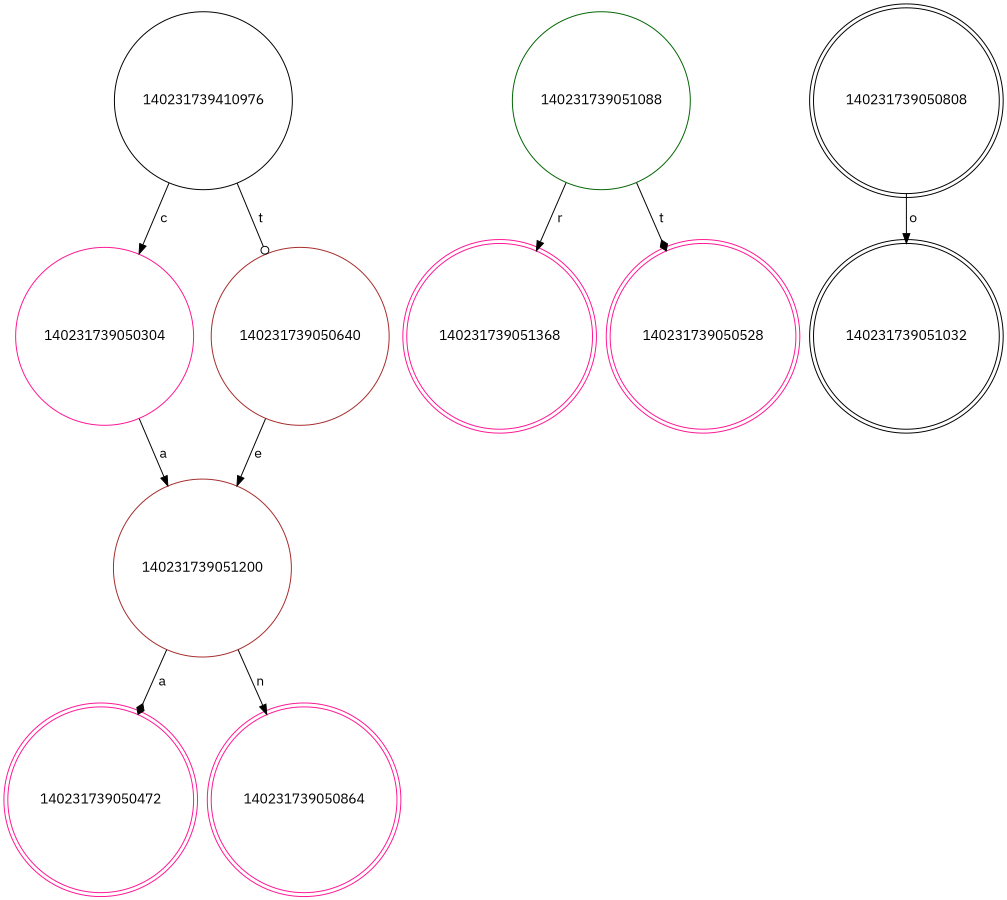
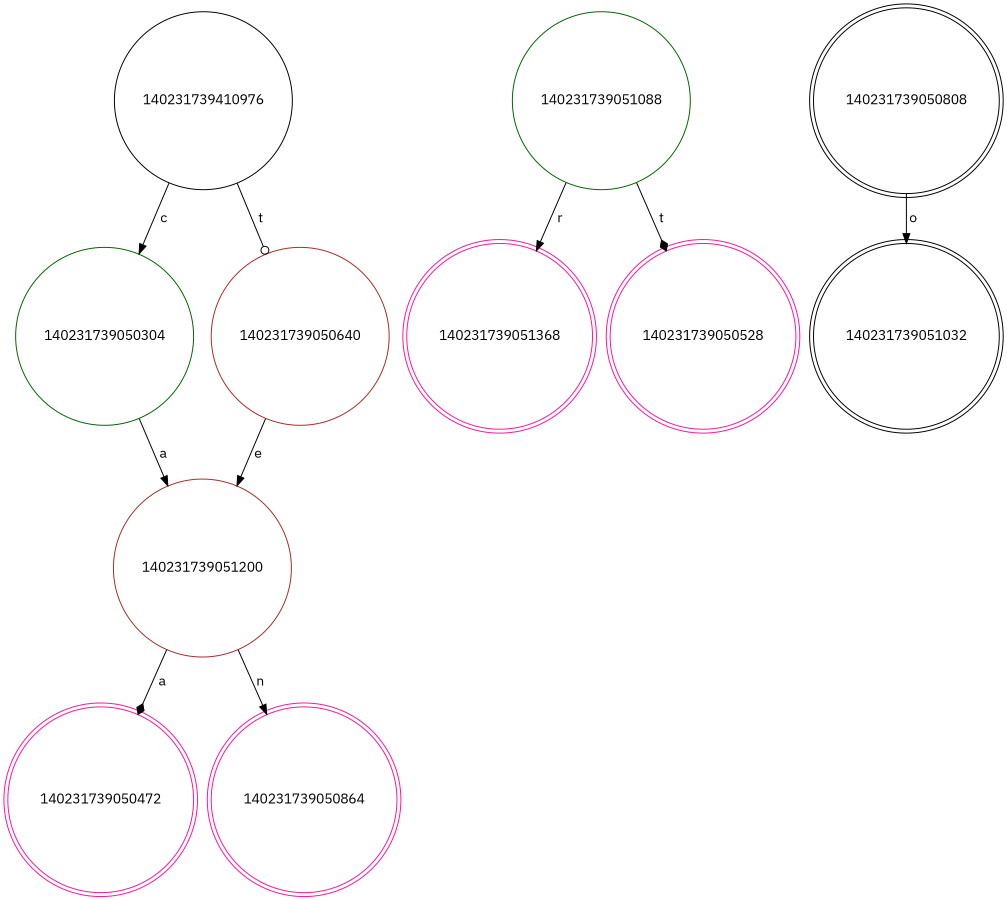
  digraph {
    fontname="IBM Plex Sans"
    node [color=deeppink fontname="IBM Plex Sans" ordering=out shape=doublecircle]
    edge [arrowhead=normal fontname="IBM Plex Sans"]
    140231739410976 [color=black shape=circle]
-   140231739050304 [shape=circle]
+   140231739050304 [color=darkgreen shape=circle]
    140231739050640 [color=brown shape=circle]
    140231739051200 [color=brown shape=circle]
    140231739051088 [color=darkgreen shape=circle]
    140231739051368
    140231739050528
    140231739050472
    140231739050864
    140231739050808 [color=black]
    140231739051032 [color=black]
    140231739410976 -> 140231739050304 [label=" c"]
    140231739410976 -> 140231739050640 [arrowhead=odot label=" t"]
    140231739050304 -> 140231739051200 [label=" a"]
    140231739050640 -> 140231739051200 [label=" e"]
    140231739051200 -> 140231739050472 [arrowhead=diamond label=" a"]
    140231739051200 -> 140231739050864 [label=" n"]
    140231739051088 -> 140231739051368 [label=" r"]
    140231739051088 -> 140231739050528 [arrowhead=diamond label=" t"]
    140231739050808 -> 140231739051032 [label=" o"]
  }
